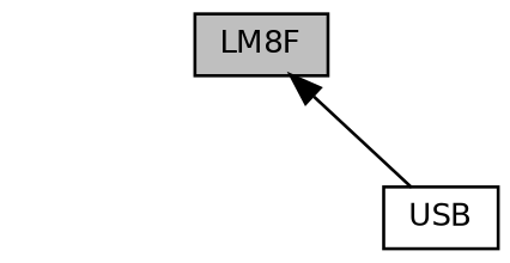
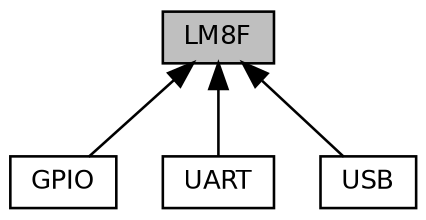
  digraph {
    rankdir=TB
    node [color=black fillcolor=white fontname=Helvetica fontsize=10 shape=record style=filled]
    edge [dir=back fontname=Helvetica fontsize=10 labelfontname=Helvetica labelfontsize=10 shape=plaintext style=solid]
+   n1 [height=0.2 label=GPIO width=0.4]
    n2 [fillcolor=grey75 fontcolor=black height=0.2 label=LM8F width=0.4]
+   n3 [height=0.2 label=UART width=0.4]
    n4 [height=0.2 label=USB width=0.4]
+   n2 -> n1
+   n2 -> n3
    n2 -> n4
  }
